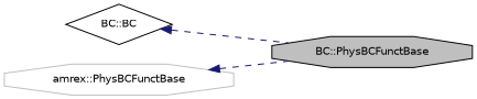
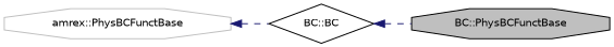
  digraph {
    rankdir=LR
    node [color=black fillcolor=white fontname=Helvetica fontsize=10 shape=octagon style=filled]
    edge [color=midnightblue dir=back fontname=Helvetica fontsize=10 labelfontname=Helvetica labelfontsize=10 style=dashed]
    n1 [fillcolor=grey75 fontcolor=black height=0.2 label="BC::PhysBCFunctBase" width=0.4]
    n2 [height=0.2 label="BC::BC" shape=diamond width=0.4]
    n3 [color=grey75 height=0.2 label="amrex::PhysBCFunctBase" width=0.4]
    n2 -> n1
-   n3 -> n1
+   n3 -> n2
  }
